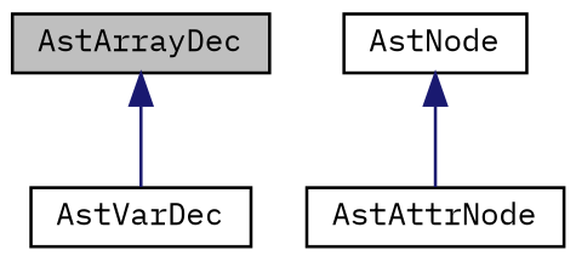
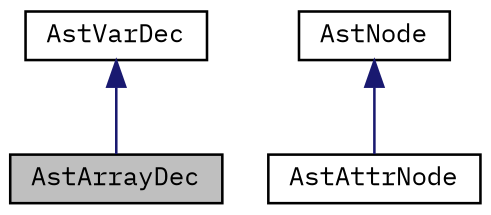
  digraph {
    fontname="IBM Plex Mono"
    node [color=black fillcolor=white fontname="IBM Plex Mono" fontsize=10 shape=record style=filled]
    edge [color=midnightblue dir=back fontname="IBM Plex Mono" fontsize=10 labelfontname=Helvetica labelfontsize=10 style=solid]
    n1 [fillcolor=grey75 fontcolor=black height=0.2 label=AstArrayDec width=0.4]
    n2 [height=0.2 label=AstVarDec width=0.4]
    n3 [height=0.2 label=AstAttrNode width=0.4]
    n4 [height=0.2 label=AstNode width=0.4]
-   n1 -> n2
+   n2 -> n1
    n4 -> n3
  }
